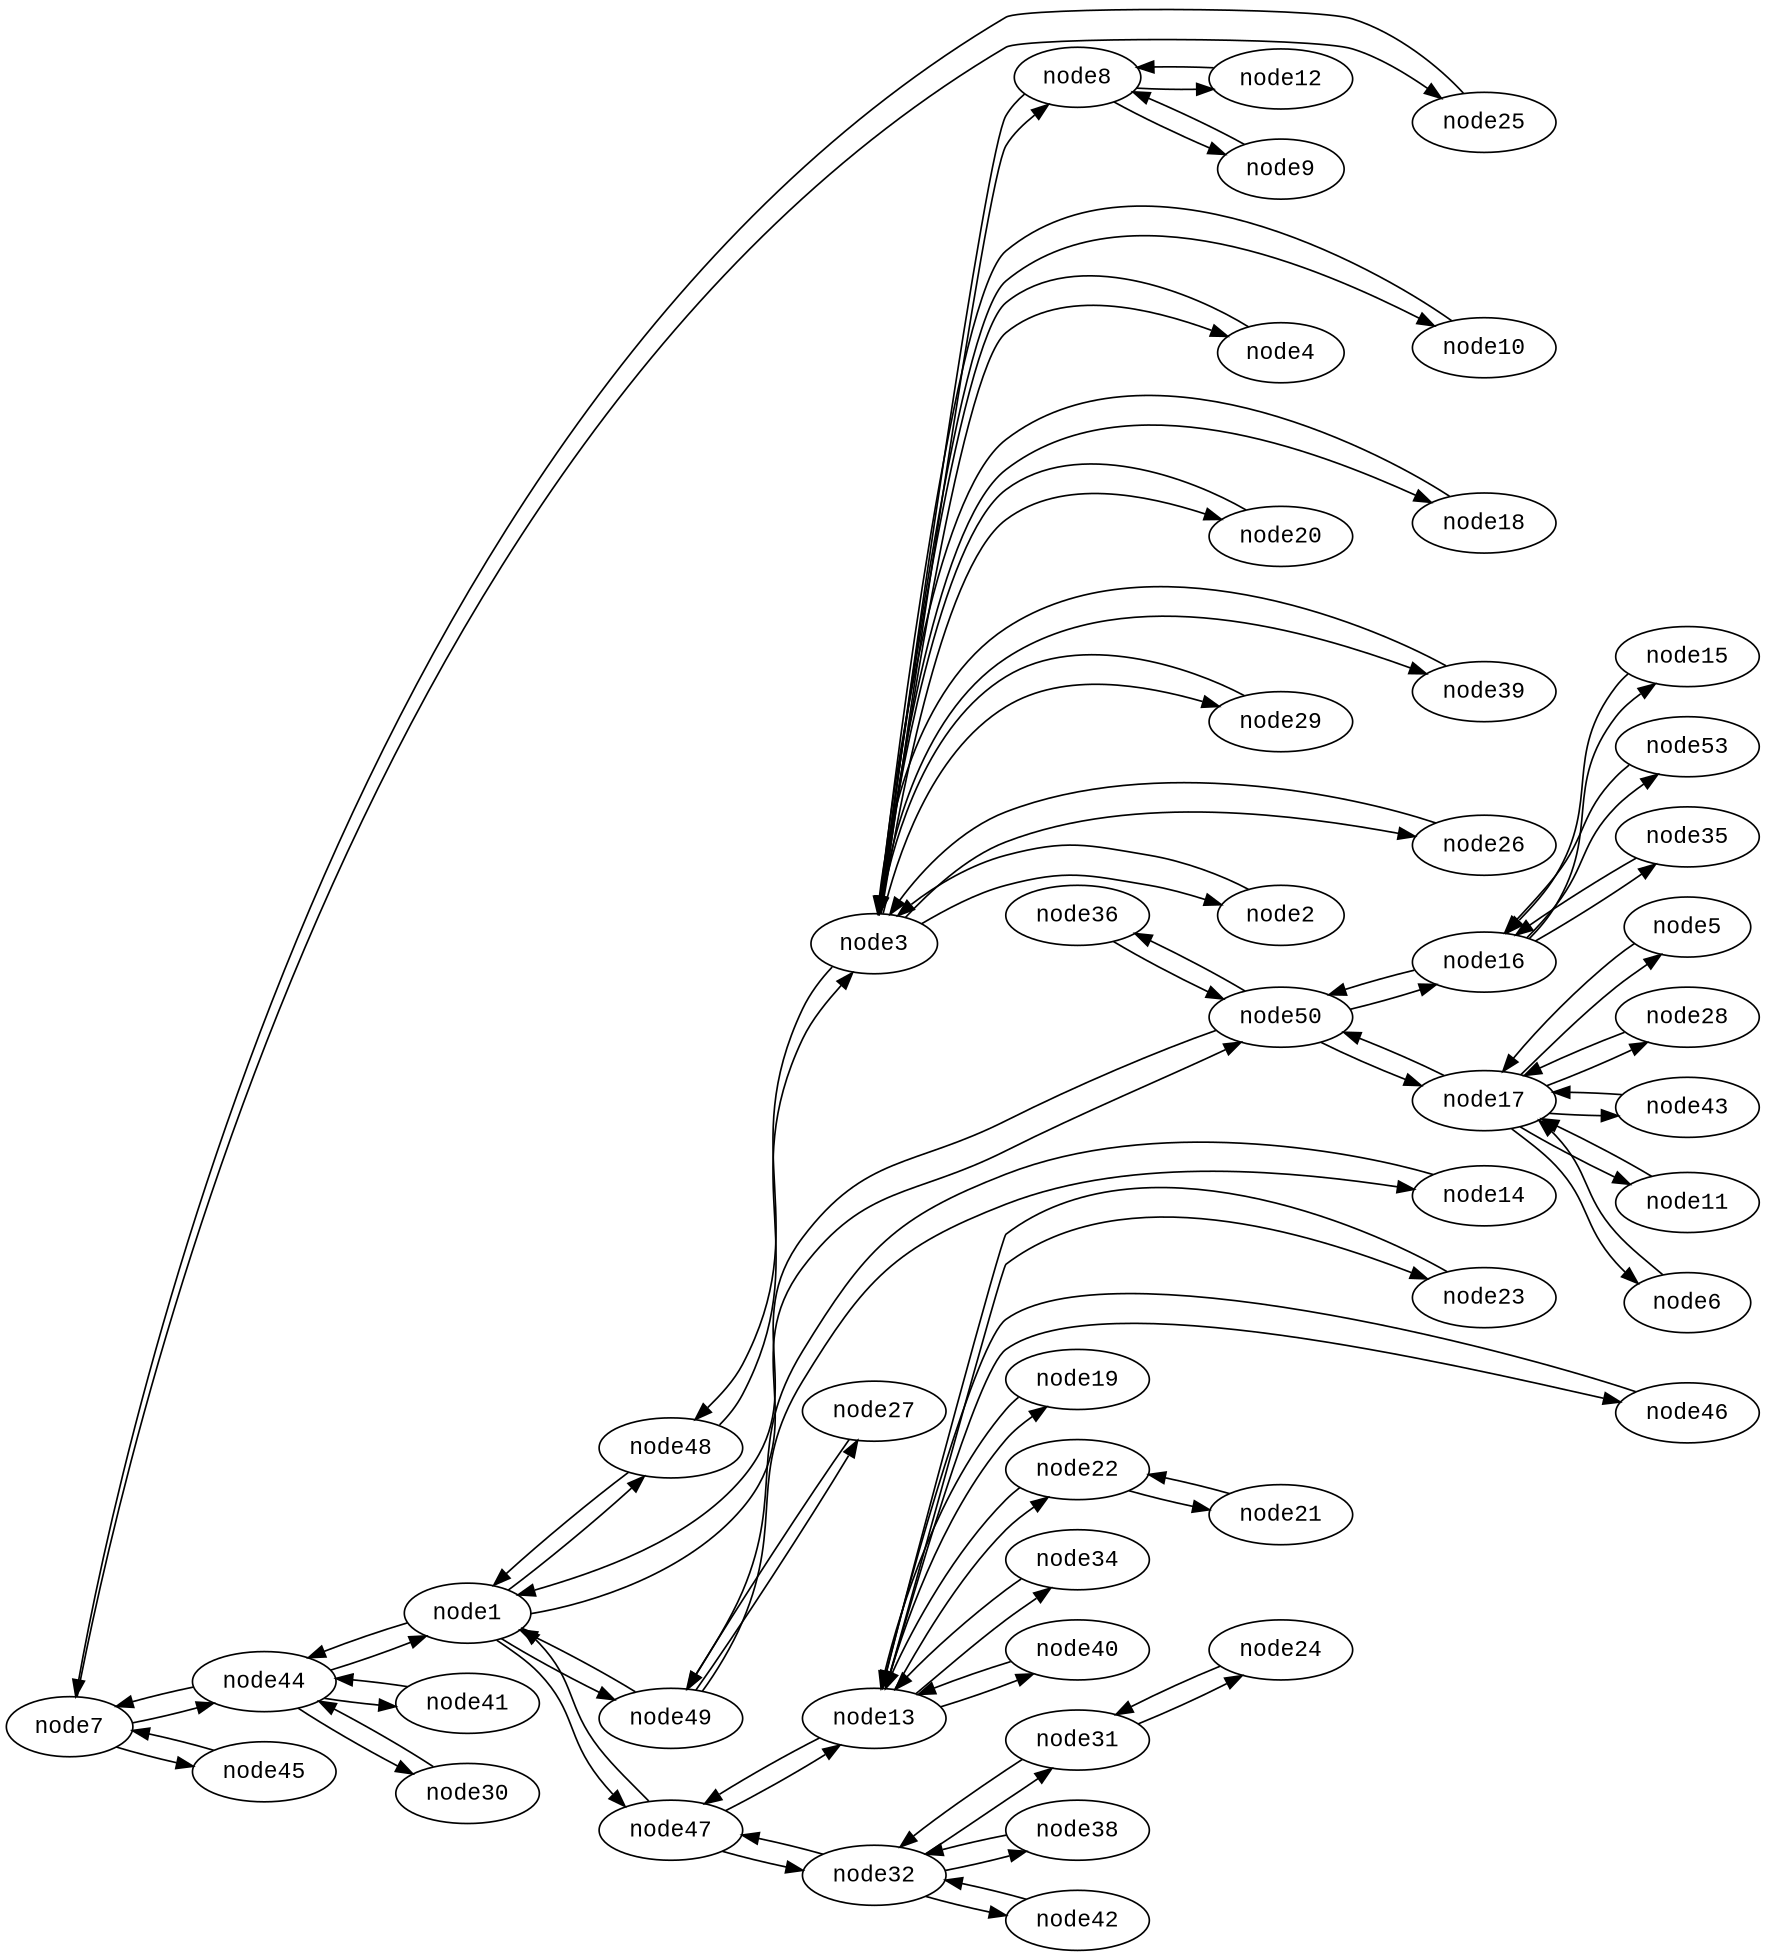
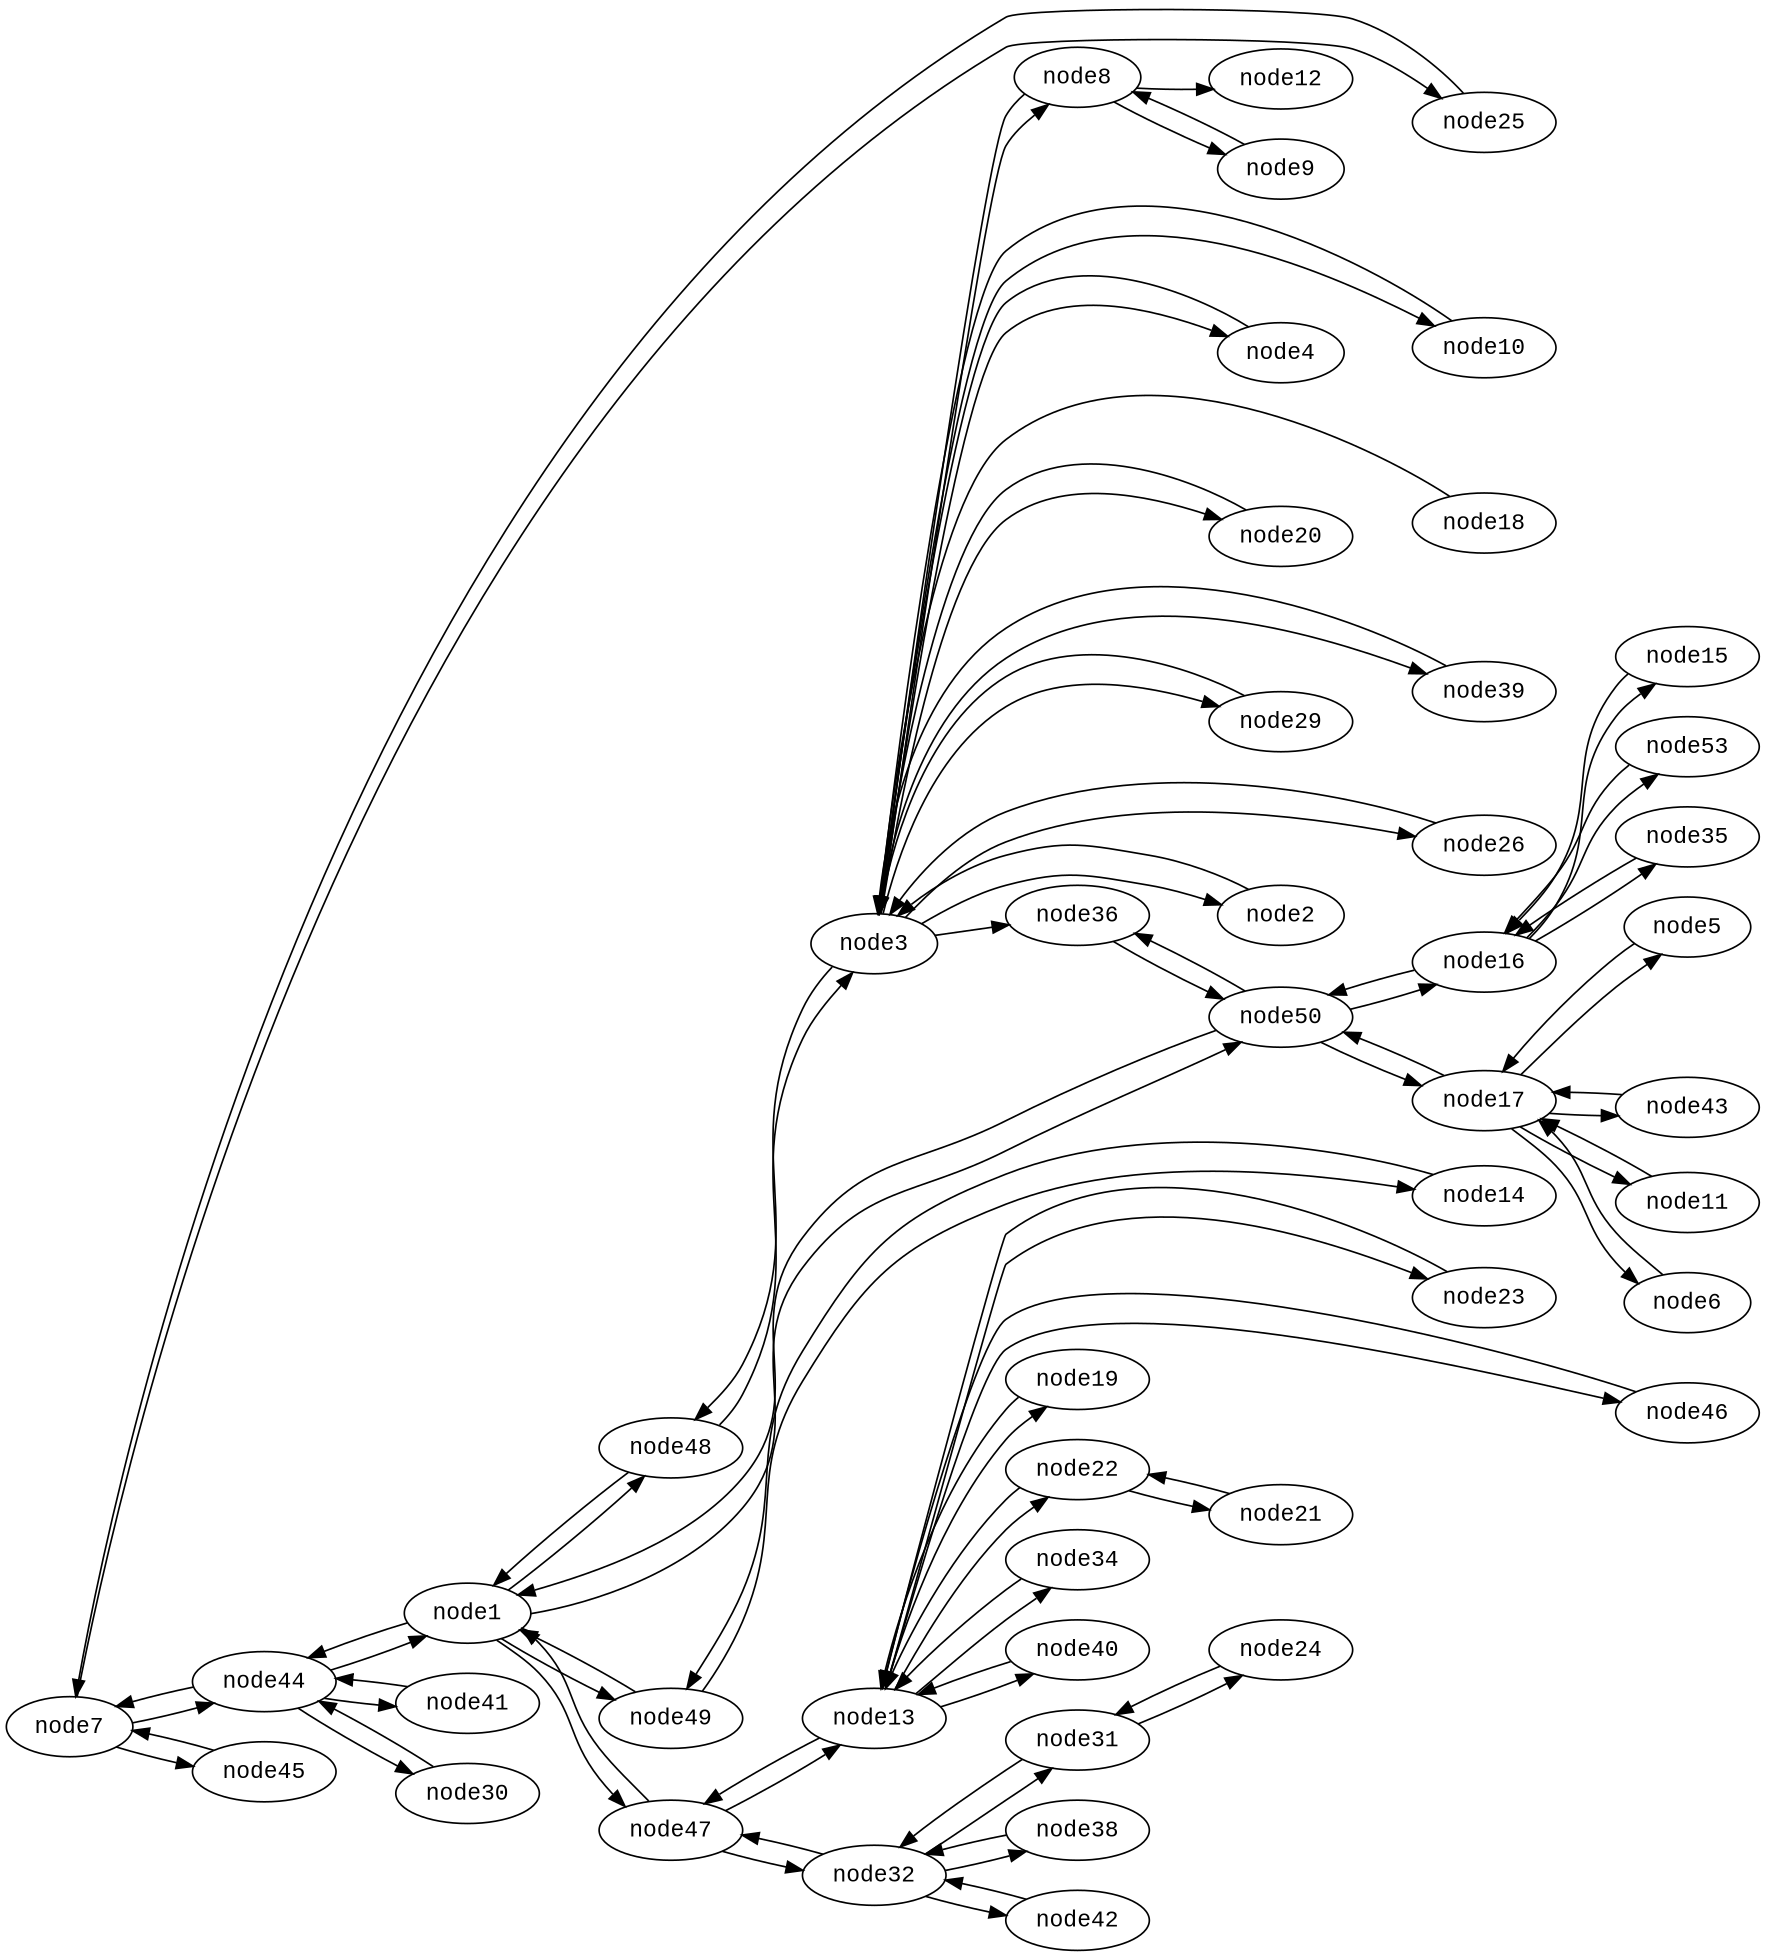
  strict digraph {
    fontname="Liberation Mono"
    rankdir=LR
    node [fontname="Liberation Mono" weight=0]
    edge [fontname="Liberation Mono" weight=0]
    node7
    node25
    node44
    node45
    node1
    node41
    node30
    node48
    node50
    node49
    node47
    node8
    node12
    node3
    node9
    node10
    node4
    node18
    node20
    node39
    node29
    node26
    node2
    node36
    node16
    node17
    node15
    n28 [label=node53]
    node35
    node5
-   node28
    node43
    node11
    node6
    node14
-   node27
    node13
    node32
    node23
    node46
    node19
    node22
    node34
    node40
    node31
    node38
    node42
    node21
    node24
    node7 -> node25
    node7 -> node44
    node7 -> node45
    node25 -> node7
    node44 -> node7
    node44 -> node1
    node44 -> node41
    node44 -> node30
    node45 -> node7
    node1 -> node44
    node1 -> node48
    node1 -> node50
    node1 -> node49
    node1 -> node47
    node41 -> node44
    node30 -> node44
    node48 -> node1
    node48 -> node3
    node50 -> node1
    node50 -> node36
    node50 -> node16
    node50 -> node17
    node49 -> node1
    node49 -> node14
-   node49 -> node27
    node47 -> node1
    node47 -> node13
    node47 -> node32
    node8 -> node12
    node8 -> node3
    node8 -> node9
-   node12 -> node8
    node3 -> node48
    node3 -> node8
    node3 -> node10
    node3 -> node4
-   node3 -> node18
+   node3 -> node36
    node3 -> node20
    node3 -> node39
    node3 -> node29
    node3 -> node26
    node3 -> node2
    node9 -> node8
    node10 -> node3
    node4 -> node3
    node18 -> node3
    node20 -> node3
    node39 -> node3
    node29 -> node3
    node26 -> node3
    node2 -> node3
    node36 -> node50
    node16 -> node50
    node16 -> node15
    node16 -> n28
    node16 -> node35
    node17 -> node50
    node17 -> node5
-   node17 -> node28
    node17 -> node43
    node17 -> node11
    node17 -> node6
    node15 -> node16
    n28 -> node16
    node35 -> node16
    node5 -> node17
-   node28 -> node17
    node43 -> node17
    node11 -> node17
    node6 -> node17
    node14 -> node49
-   node27 -> node49
    node13 -> node47
    node13 -> node23
    node13 -> node46
    node13 -> node19
    node13 -> node22
    node13 -> node34
    node13 -> node40
    node32 -> node47
    node32 -> node31
    node32 -> node38
    node32 -> node42
    node23 -> node13
    node46 -> node13
    node19 -> node13
    node22 -> node13
    node22 -> node21
    node34 -> node13
    node40 -> node13
    node31 -> node32
    node31 -> node24
    node38 -> node32
    node42 -> node32
    node21 -> node22
    node24 -> node31
  }
